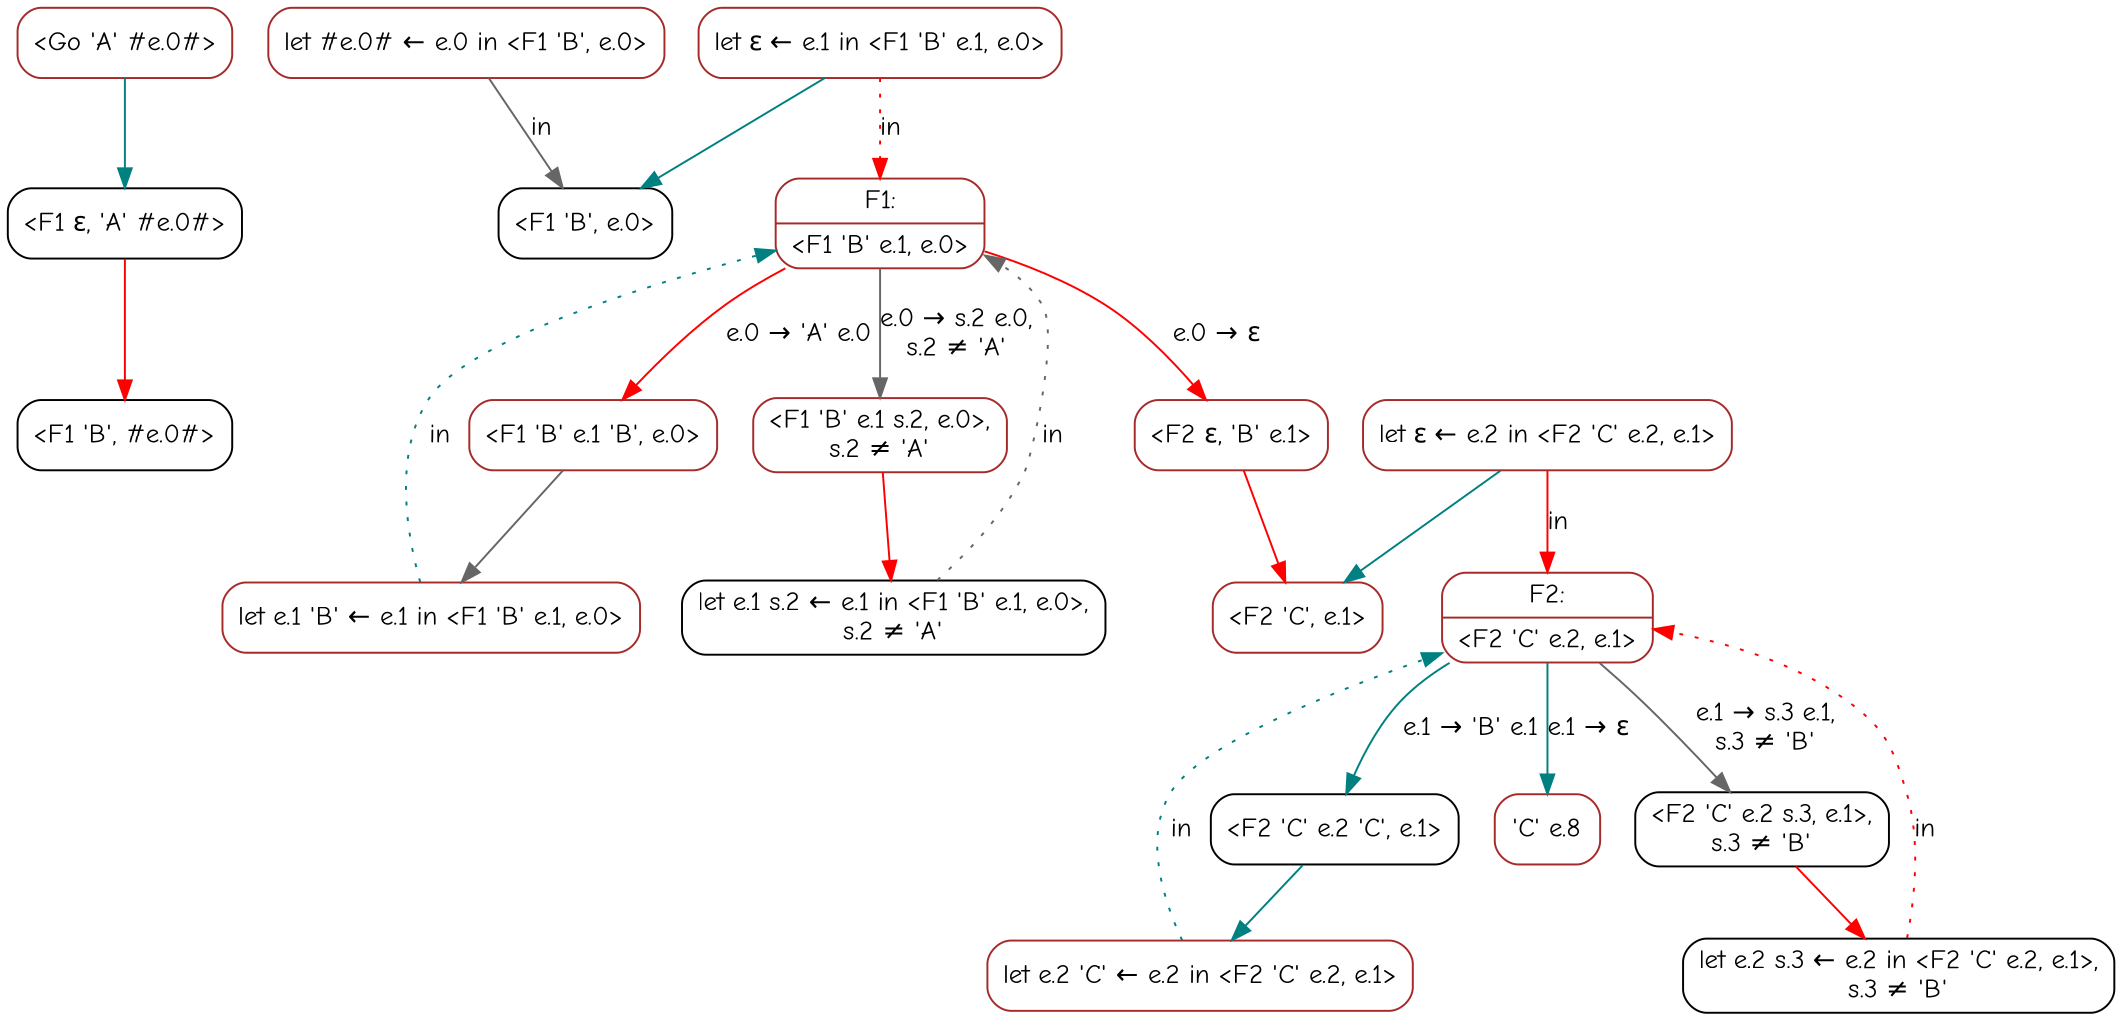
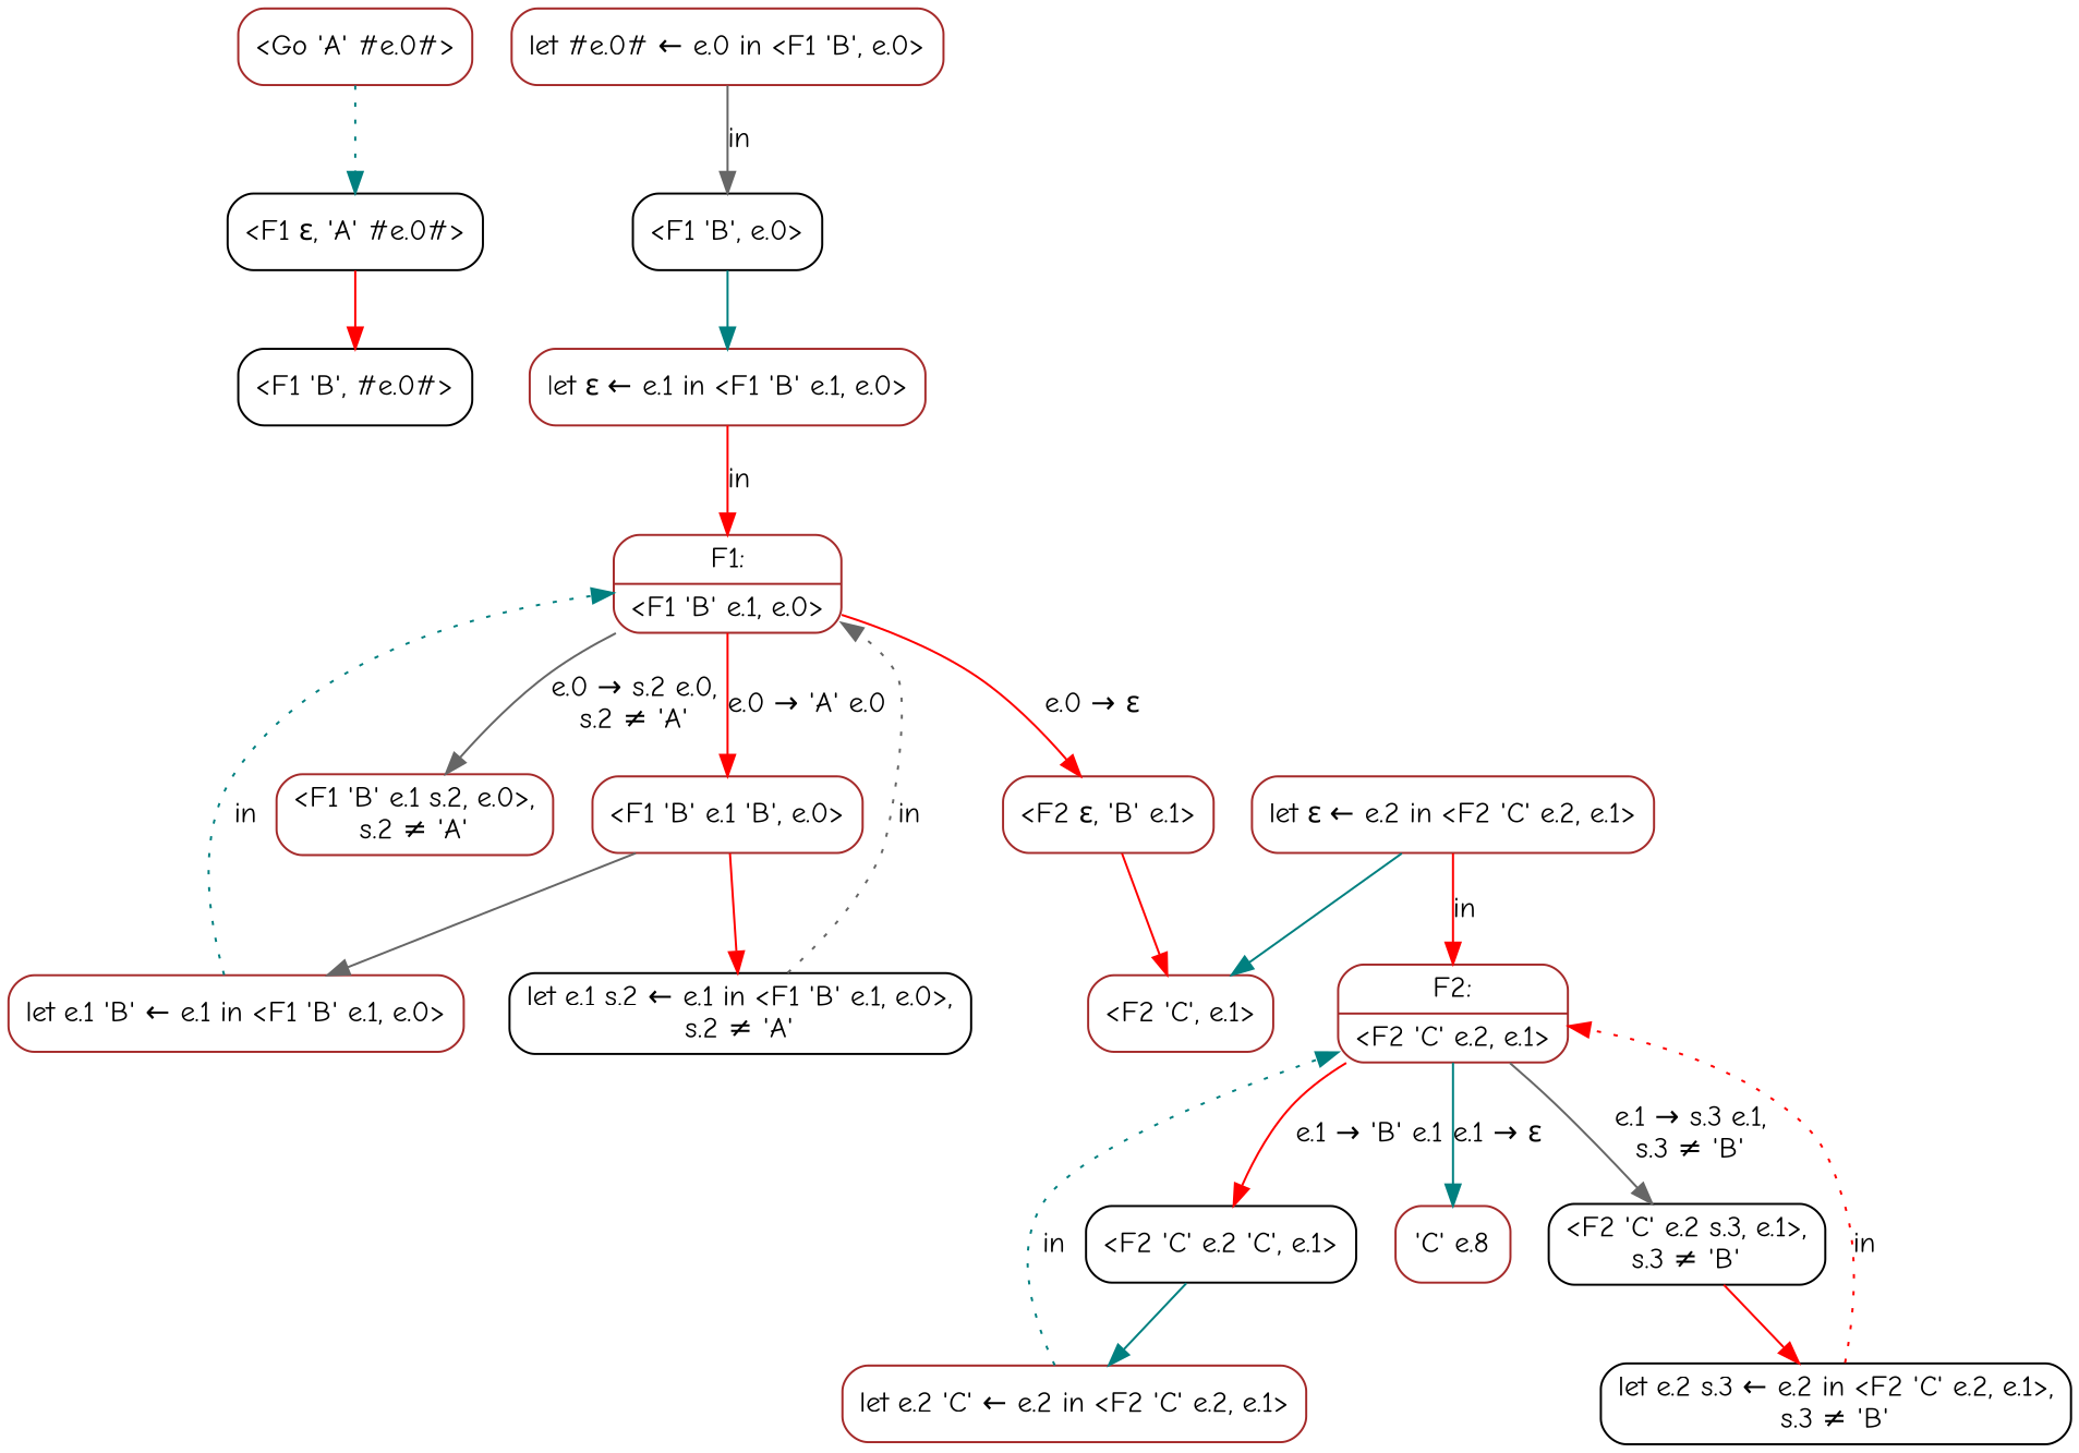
  digraph {
    fontname="Comic Neue"
    node [color=brown fontname="Comic Neue" shape=box style=rounded]
    edge [color=red fontname="Comic Neue"]
    n1 [label="<Go 'A' #e.0#>"]
    n2 [color=black label="<F1 ε, 'A' #e.0#>"]
    n3 [color=black label="<F1 'B', #e.0#>"]
    n4 [label="let #e.0# ← e.0 in <F1 'B', e.0>"]
    n5 [color=black label="<F1 'B', e.0>"]
    n6 [label="let ε ← e.1 in <F1 'B' e.1, e.0>"]
    n7 [label="{F1:|\<F1 'B' e.1, e.0\>}" shape=record]
    n8 [label="<F1 'B' e.1 'B', e.0>"]
    n9 [label="<F1 'B' e.1 s.2, e.0>,\ns.2 ≠ 'A'"]
    n10 [label="<F2 ε, 'B' e.1>"]
    n11 [label="let e.1 'B' ← e.1 in <F1 'B' e.1, e.0>"]
    n12 [color=black label="let e.1 s.2 ← e.1 in <F1 'B' e.1, e.0>,\ns.2 ≠ 'A'"]
    n13 [label="<F2 'C', e.1>"]
    n14 [label="let ε ← e.2 in <F2 'C' e.2, e.1>"]
    n15 [label="{F2:|\<F2 'C' e.2, e.1\>}" shape=record]
    n16 [color=black label="<F2 'C' e.2 'C', e.1>"]
    n17 [color=black label="<F2 'C' e.2 s.3, e.1>,\ns.3 ≠ 'B'"]
    n18 [label="'C' e.8"]
    n19 [label="let e.2 'C' ← e.2 in <F2 'C' e.2, e.1>"]
    n20 [color=black label="let e.2 s.3 ← e.2 in <F2 'C' e.2, e.1>,\ns.3 ≠ 'B'"]
-   n1 -> n2 [color=teal]
+   n1 -> n2 [color=teal style=dotted]
    n2 -> n3
    n4 -> n5 [color=gray40 label=in]
-   n6 -> n5 [color=teal]
-   n6 -> n7 [label=in style=dotted]
+   n5 -> n6 [color=teal]
+   n6 -> n7 [label=in]
    n7 -> n8 [label="e.0 → 'A' e.0"]
    n7 -> n9 [color=gray40 label="e.0 → s.2 e.0,\ns.2 ≠ 'A'"]
    n7 -> n10 [label="e.0 → ε"]
    n8 -> n11 [color=gray40]
-   n9 -> n12
+   n8 -> n12
    n10 -> n13
    n11 -> n7 [color=teal label=in style=dotted]
    n12 -> n7 [color=gray40 label=in style=dotted]
    n14 -> n13 [color=teal]
    n14 -> n15 [label=in]
-   n15 -> n16 [color=teal label="e.1 → 'B' e.1"]
+   n15 -> n16 [label="e.1 → 'B' e.1"]
    n15 -> n17 [color=gray40 label="e.1 → s.3 e.1,\ns.3 ≠ 'B'"]
    n15 -> n18 [color=teal label="e.1 → ε"]
    n16 -> n19 [color=teal]
    n17 -> n20
    n19 -> n15 [color=teal label=in style=dotted]
    n20 -> n15 [label=in style=dotted]
  }
